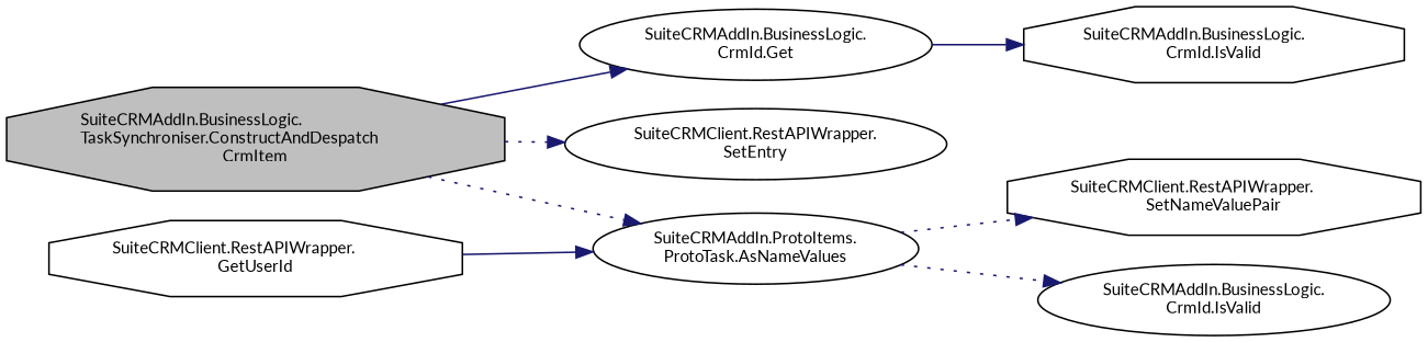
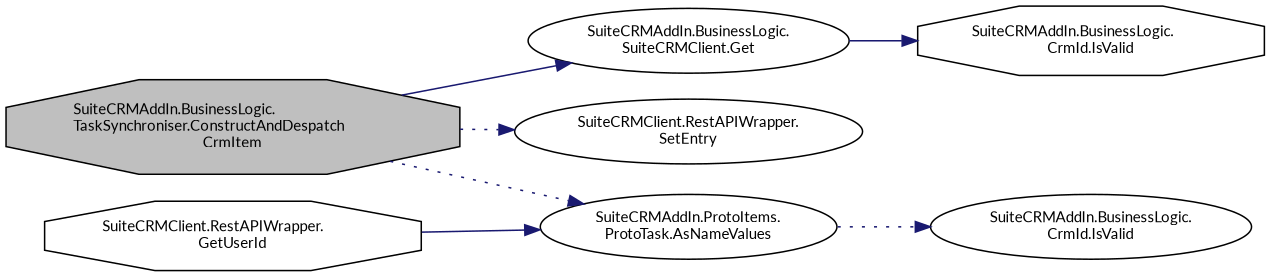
  digraph {
    fontname=Lato
    rankdir=LR
    node [color=black fillcolor=white fontname=Lato fontsize=10 shape=octagon style=filled]
    edge [color=midnightblue fontname=Lato fontsize=10 labelfontname=Helvetica labelfontsize=10 style=dotted]
    n1 [fillcolor=grey75 fontcolor=black height=0.2 label="SuiteCRMAddIn.BusinessLogic.\lTaskSynchroniser.ConstructAndDespatch\lCrmItem" width=0.4]
-   n2 [height=0.2 label="SuiteCRMAddIn.BusinessLogic.\lCrmId.Get" shape=ellipse width=0.4]
+   n2 [height=0.2 label="SuiteCRMAddIn.BusinessLogic.\lSuiteCRMClient.Get" shape=ellipse width=0.4]
    n3 [height=0.2 label="SuiteCRMClient.RestAPIWrapper.\lSetEntry" shape=ellipse width=0.4]
    n4 [height=0.2 label="SuiteCRMAddIn.ProtoItems.\lProtoTask.AsNameValues" shape=ellipse width=0.4]
    n5 [height=0.2 label="SuiteCRMAddIn.BusinessLogic.\lCrmId.IsValid" width=0.4]
-   n6 [height=0.2 label="SuiteCRMClient.RestAPIWrapper.\lSetNameValuePair" width=0.4]
    n7 [height=0.2 label="SuiteCRMAddIn.BusinessLogic.\lCrmId.IsValid" shape=ellipse width=0.4]
    n8 [height=0.2 label="SuiteCRMClient.RestAPIWrapper.\lGetUserId" width=0.4]
    n1 -> n2 [style=solid]
    n1 -> n3
    n1 -> n4
    n2 -> n5 [style=solid]
-   n4 -> n6
    n4 -> n7
    n8 -> n4 [style=solid]
  }
